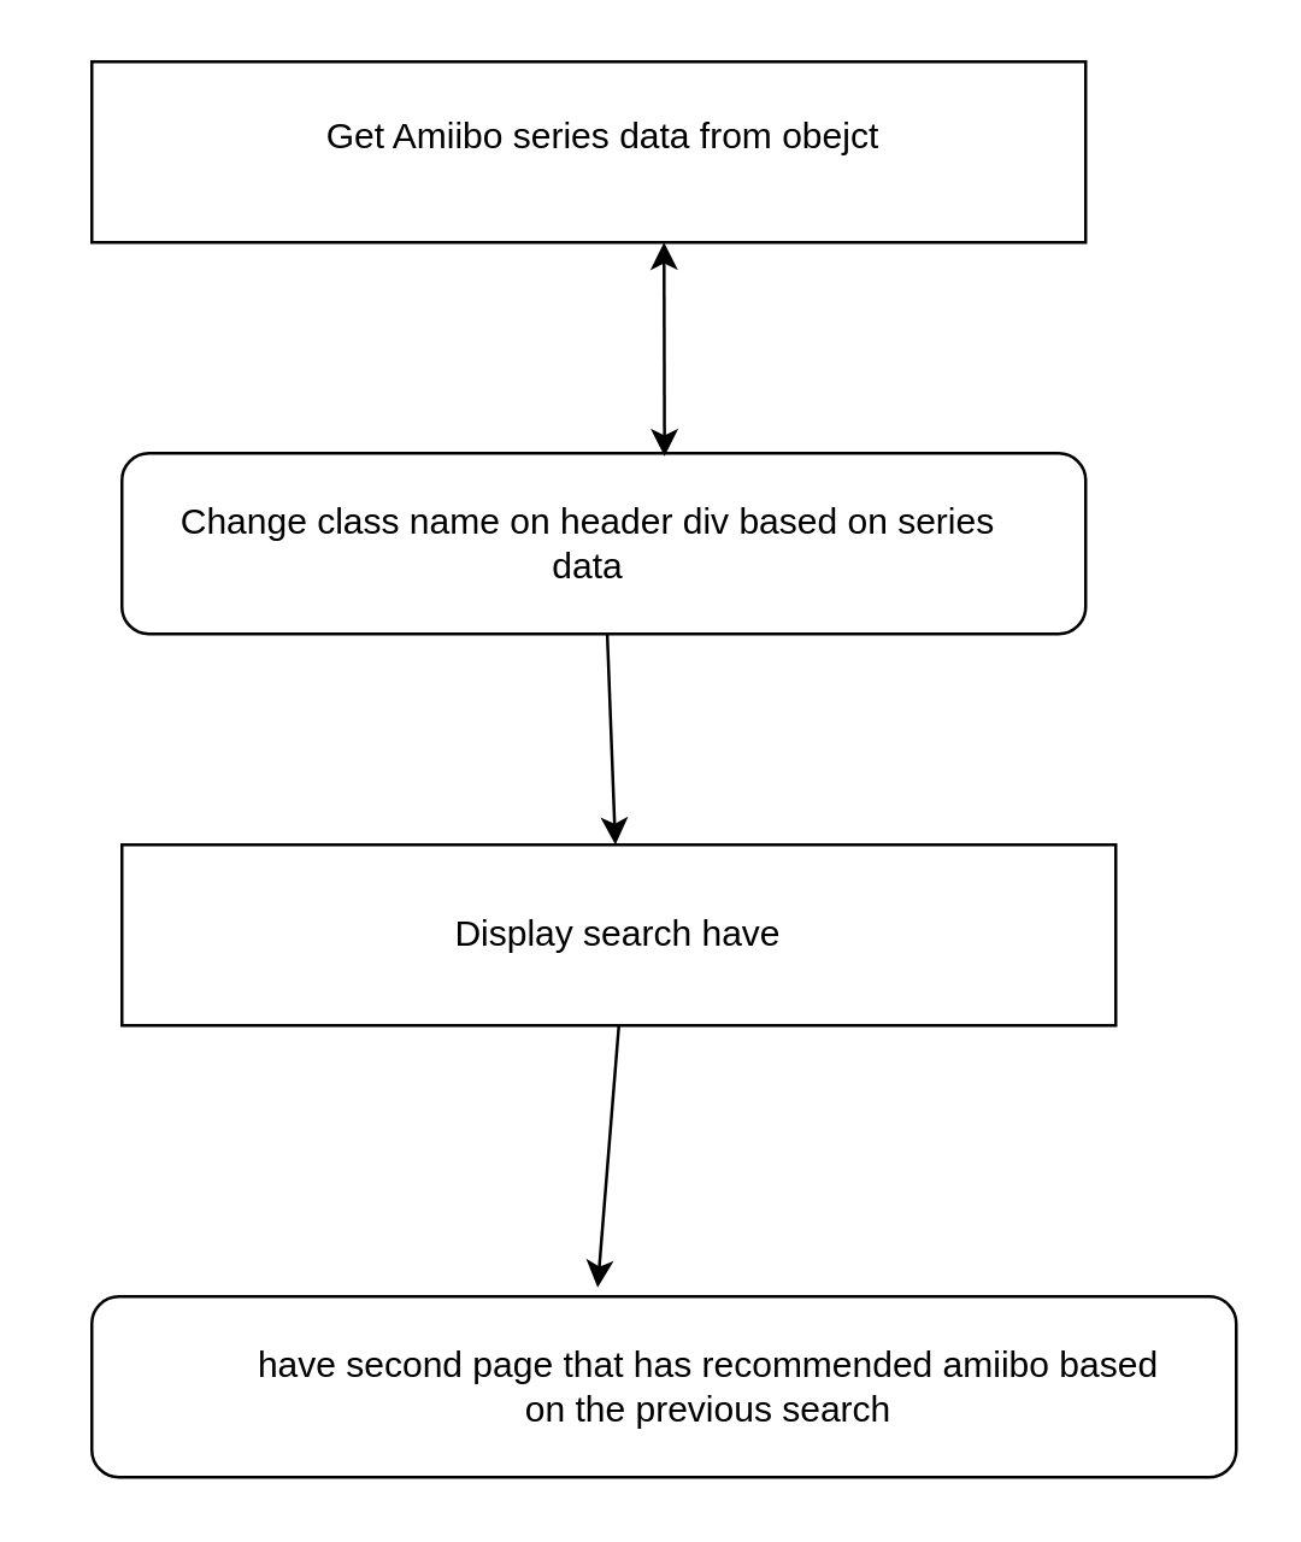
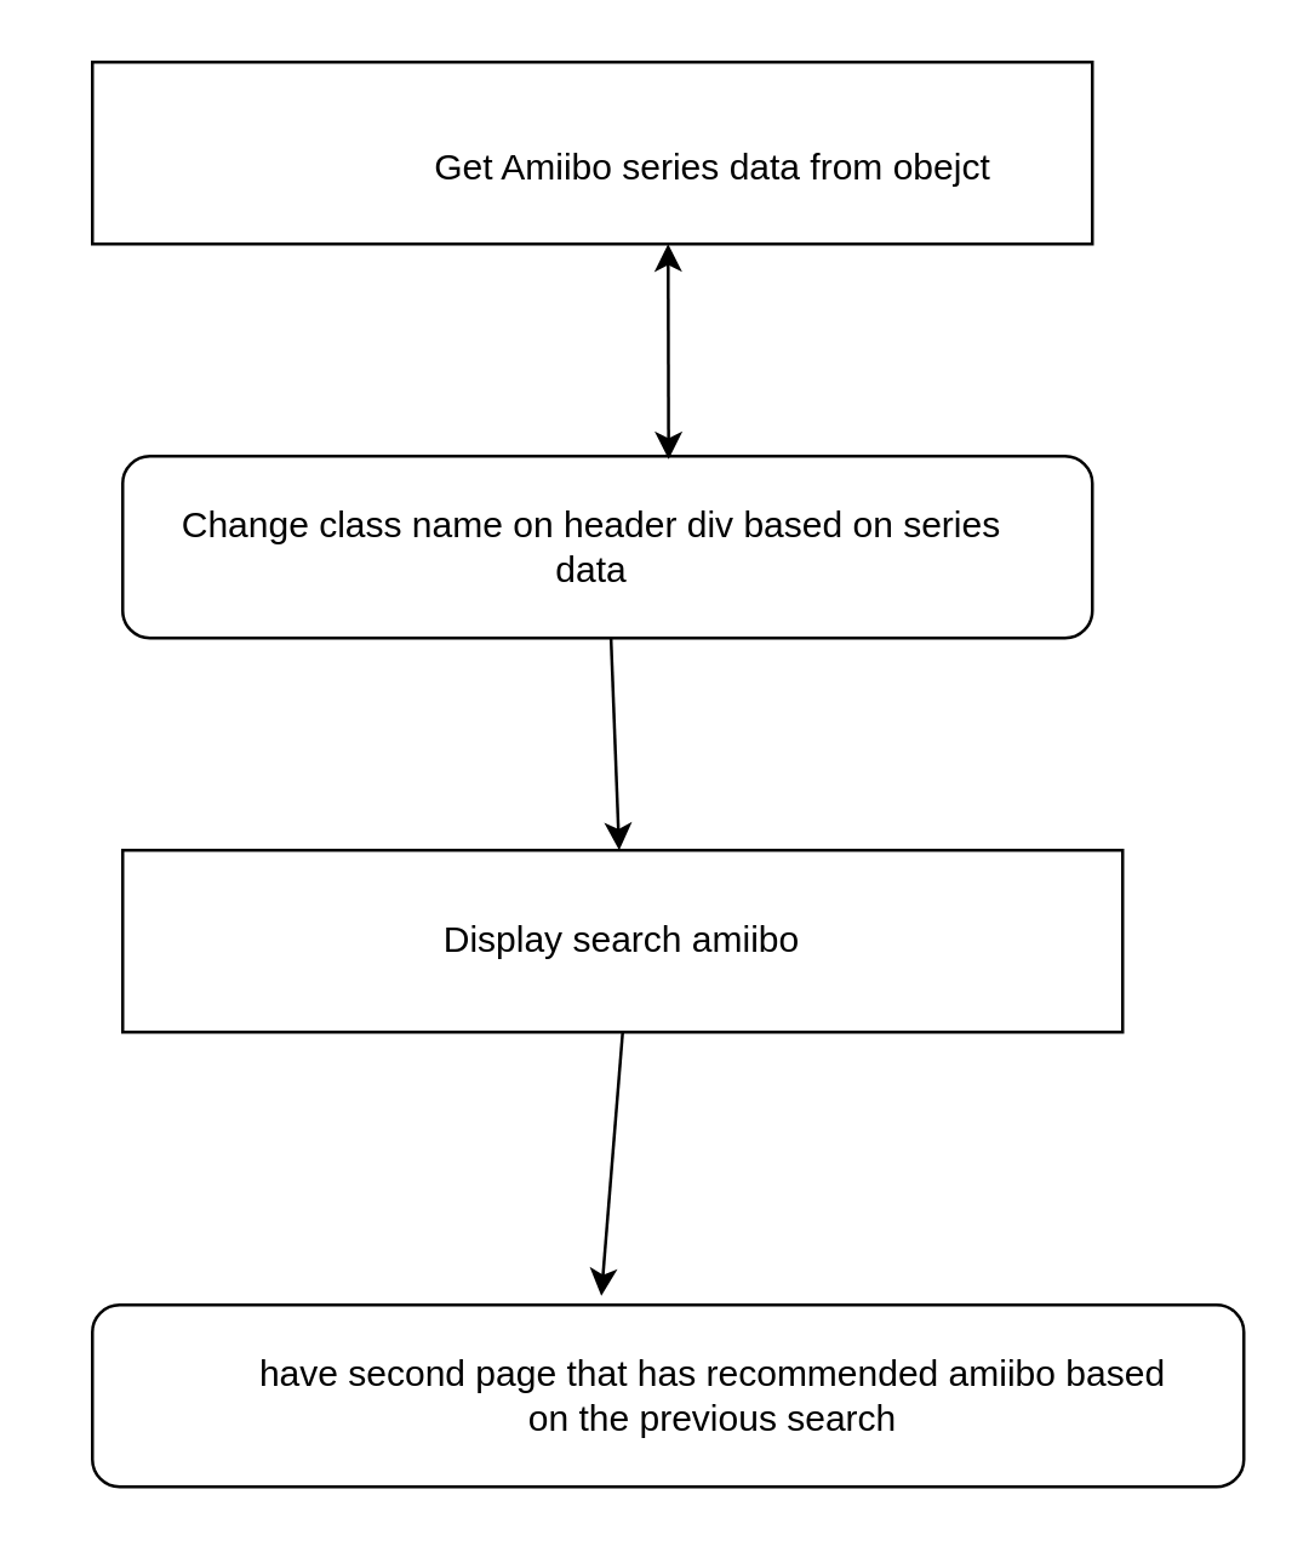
  <mxCell id="0" />
  <mxCell id="1" parent="0" />
  <mxCell id="2" value="" style="rounded=0;whiteSpace=wrap;html=1;" vertex="1" parent="1"><mxGeometry x="30" y="20" width="330" height="60" as="geometry" /></mxCell>
- <mxCell id="3" value="Get Amiibo series data from obejct" style="text;html=1;strokeColor=none;fillColor=none;align=center;verticalAlign=middle;whiteSpace=wrap;rounded=0;" vertex="1" parent="1"><mxGeometry x="80" y="30" width="240" height="30" as="geometry" /></mxCell>
+ <mxCell id="3" value="Get Amiibo series data from obejct" style="text;html=1;strokeColor=none;fillColor=none;align=center;verticalAlign=middle;whiteSpace=wrap;rounded=0;" vertex="1" parent="1"><mxGeometry x="115" y="40" width="240" height="30" as="geometry" /></mxCell>
  <mxCell id="4" value="" style="rounded=1;whiteSpace=wrap;html=1;" vertex="1" parent="1"><mxGeometry x="40" y="150" width="320" height="60" as="geometry" /></mxCell>
  <mxCell id="5" value="Change class name on header div based on series data" style="text;html=1;strokeColor=none;fillColor=none;align=center;verticalAlign=middle;whiteSpace=wrap;rounded=0;" vertex="1" parent="1"><mxGeometry x="55" y="170" width="280" height="20" as="geometry" /></mxCell>
  <mxCell id="6" value="" style="endArrow=classic;startArrow=classic;html=1;exitX=0.563;exitY=0.017;exitDx=0;exitDy=0;exitPerimeter=0;" edge="1" parent="1" source="4"><mxGeometry width="50" height="50" relative="1" as="geometry"><mxPoint x="170" y="130" as="sourcePoint" /><mxPoint x="220" y="80" as="targetPoint" /></mxGeometry></mxCell>
  <mxCell id="7" value="" style="rounded=0;whiteSpace=wrap;html=1;" vertex="1" parent="1"><mxGeometry x="40" y="280" width="330" height="60" as="geometry" /></mxCell>
  <mxCell id="8" value="" style="endArrow=classic;html=1;" edge="1" parent="1" source="4" target="7"><mxGeometry width="50" height="50" relative="1" as="geometry"><mxPoint x="30" y="410" as="sourcePoint" /><mxPoint x="80" y="360" as="targetPoint" /></mxGeometry></mxCell>
- <mxCell id="9" value="Display search have" style="text;html=1;strokeColor=none;fillColor=none;align=center;verticalAlign=middle;whiteSpace=wrap;rounded=0;" vertex="1" parent="1"><mxGeometry x="20" y="300" width="370" height="20" as="geometry" /></mxCell>
+ <mxCell id="9" value="Display search amiibo" style="text;html=1;strokeColor=none;fillColor=none;align=center;verticalAlign=middle;whiteSpace=wrap;rounded=0;" vertex="1" parent="1"><mxGeometry x="20" y="300" width="370" height="20" as="geometry" /></mxCell>
  <mxCell id="10" value="" style="rounded=1;whiteSpace=wrap;html=1;" vertex="1" parent="1"><mxGeometry x="30" y="430" width="380" height="60" as="geometry" /></mxCell>
  <mxCell id="11" value="" style="endArrow=classic;html=1;exitX=0.5;exitY=1;exitDx=0;exitDy=0;entryX=0.442;entryY=-0.05;entryDx=0;entryDy=0;entryPerimeter=0;" edge="1" parent="1" source="7" target="10"><mxGeometry width="50" height="50" relative="1" as="geometry"><mxPoint x="211.154" y="220" as="sourcePoint" /><mxPoint x="213.846" y="290" as="targetPoint" /></mxGeometry></mxCell>
  <mxCell id="12" value="have second page that has recommended amiibo based on the previous search" style="text;html=1;strokeColor=none;fillColor=none;align=center;verticalAlign=middle;whiteSpace=wrap;rounded=0;" vertex="1" parent="1"><mxGeometry x="80" y="450" width="310" height="20" as="geometry" /></mxCell>
